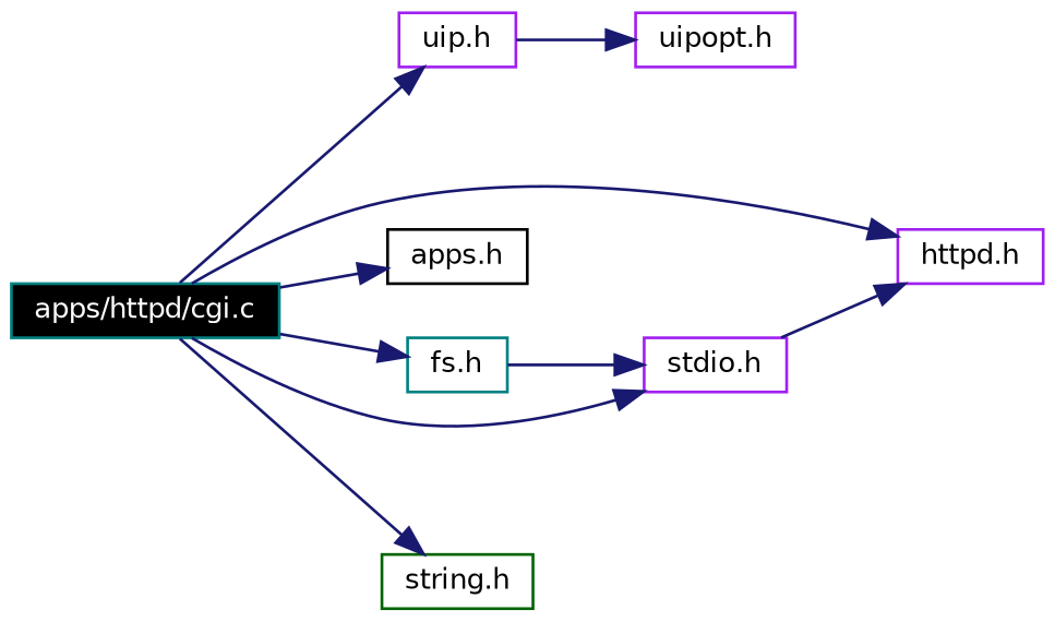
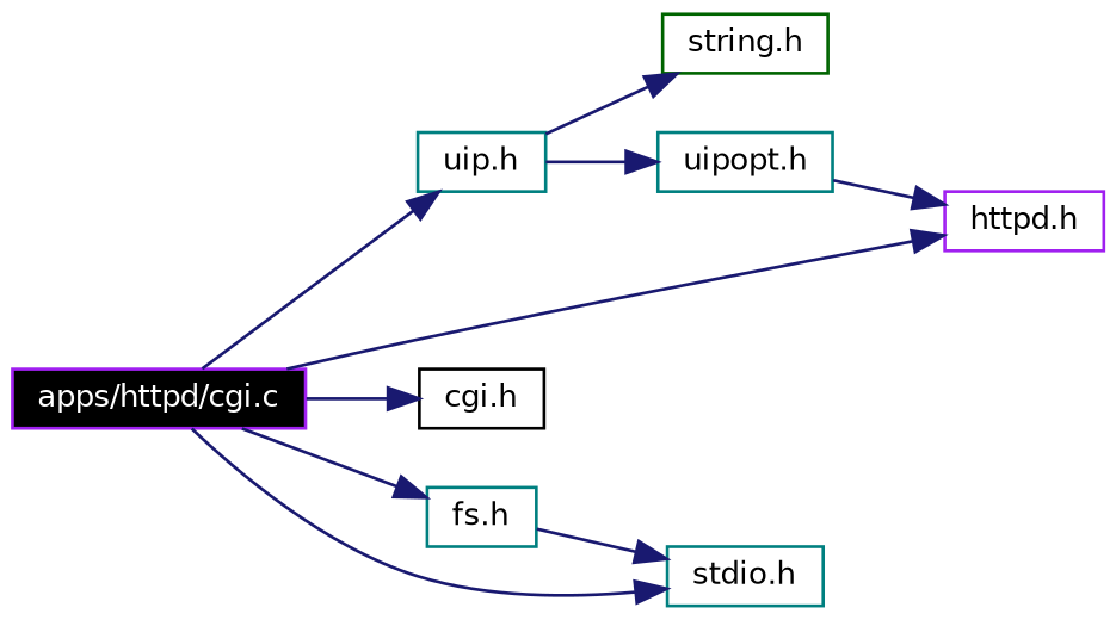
  digraph {
    rankdir=LR
    node [color=purple fillcolor=white fontname=Helvetica fontsize=10 shape=record style=filled]
    edge [color=midnightblue fontname=Helvetica fontsize=10 labelfontname=Helvetica labelfontsize=10 style=solid]
-   n1 [color=teal fillcolor=black fontcolor=white height=0.2 label="apps/httpd/cgi.c" width=0.4]
-   n2 [height=0.2 label="uip.h" width=0.4]
+   n1 [fillcolor=black fontcolor=white height=0.2 label="apps/httpd/cgi.c" width=0.4]
+   n2 [color=teal height=0.2 label="uip.h" width=0.4]
    n3 [height=0.2 label="httpd.h" width=0.4]
-   n4 [color=black height=0.2 label="apps.h" width=0.4]
+   n4 [color=black height=0.2 label="cgi.h" width=0.4]
    n5 [color=teal height=0.2 label="fs.h" width=0.4]
-   n6 [height=0.2 label="stdio.h" width=0.4]
+   n6 [color=teal height=0.2 label="stdio.h" width=0.4]
    n7 [color=darkgreen height=0.2 label="string.h" width=0.4]
-   n8 [height=0.2 label="uipopt.h" width=0.4]
+   n8 [color=teal height=0.2 label="uipopt.h" width=0.4]
    n1 -> n2
    n1 -> n3
    n1 -> n4
    n1 -> n5
    n1 -> n6
-   n1 -> n7
+   n2 -> n7
    n2 -> n8
    n5 -> n6
-   n6 -> n3
+   n8 -> n3
  }
